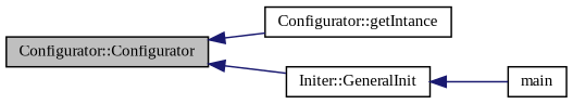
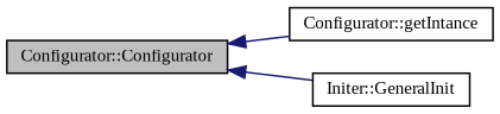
  digraph {
    fontname="Liberation Serif"
    rankdir=LR
    node [color=black fillcolor=white fontname="Liberation Serif" fontsize=10 shape=record style=filled]
    edge [color=midnightblue dir=back fontname="Liberation Serif" fontsize=10 labelfontname=Helvetica labelfontsize=10 style=solid]
    n1 [fillcolor=grey75 fontcolor=black height=0.2 label="Configurator::Configurator" width=0.4]
    n2 [height=0.2 label="Configurator::getIntance" width=0.4]
    n3 [height=0.2 label="Initer::GeneralInit" width=0.4]
-   n4 [height=0.2 label=main width=0.4]
    n1 -> n2
    n1 -> n3
-   n3 -> n4
  }
